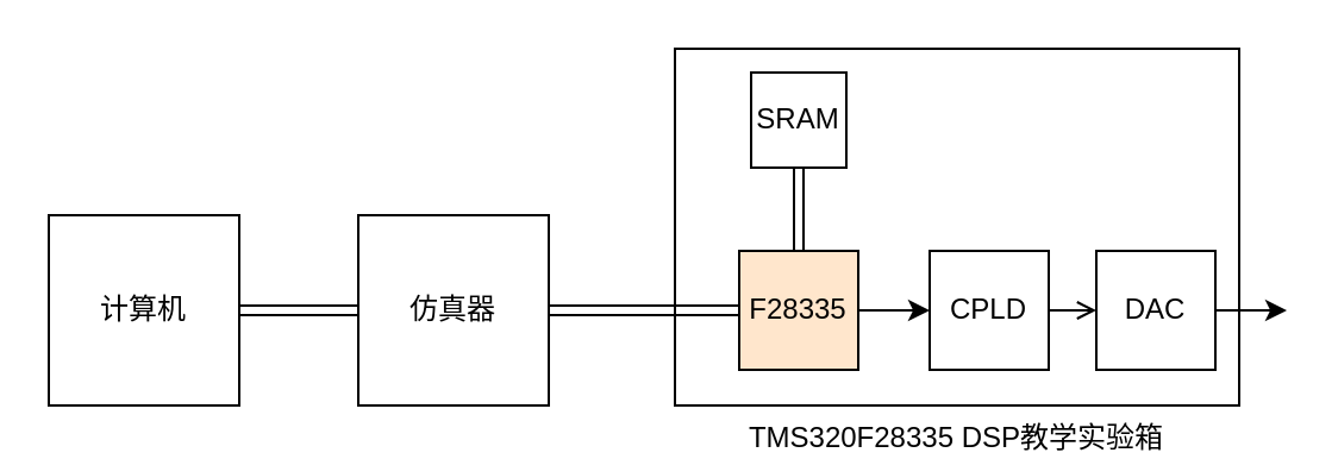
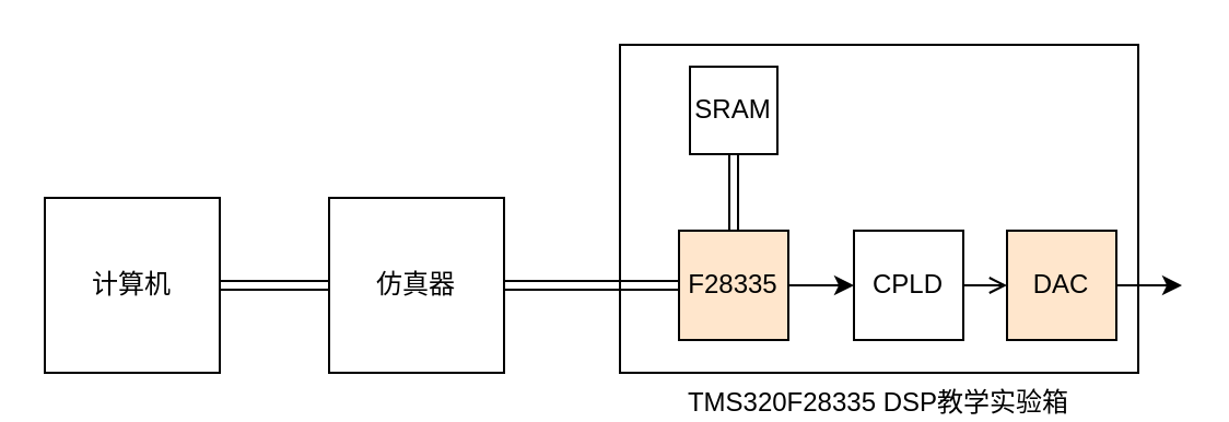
  <mxCell id="0" />
  <mxCell id="1" parent="0" />
  <mxCell id="2" value="" style="edgeStyle=orthogonalEdgeStyle;rounded=0;orthogonalLoop=1;jettySize=auto;html=1;shape=link;" edge="1" parent="1" source="3" target="5"><mxGeometry relative="1" as="geometry" /></mxCell>
  <mxCell id="3" value="计算机" style="whiteSpace=wrap;html=1;aspect=fixed;rounded=0;" vertex="1" parent="1"><mxGeometry x="20" y="90" width="80" height="80" as="geometry" /></mxCell>
  <mxCell id="4" value="" style="edgeStyle=orthogonalEdgeStyle;rounded=0;orthogonalLoop=1;jettySize=auto;html=1;shape=link;" edge="1" parent="1" source="5"><mxGeometry relative="1" as="geometry"><mxPoint x="290" y="130" as="targetPoint" /></mxGeometry></mxCell>
  <mxCell id="5" value="仿真器" style="whiteSpace=wrap;html=1;aspect=fixed;rounded=0;" vertex="1" parent="1"><mxGeometry x="150" y="90" width="80" height="80" as="geometry" /></mxCell>
  <mxCell id="6" value="&lt;div style=&quot;&quot;&gt;&lt;span style=&quot;background-color: initial;&quot;&gt;TMS320F28335 DSP&lt;/span&gt;&lt;span style=&quot;background-color: initial;&quot;&gt;教学实验箱&lt;/span&gt;&lt;/div&gt;" style="whiteSpace=wrap;html=1;align=center;labelPosition=center;verticalLabelPosition=bottom;verticalAlign=top;rounded=0;" vertex="1" parent="1"><mxGeometry x="283" y="20" width="237" height="150" as="geometry" /></mxCell>
  <mxCell id="7" value="" style="edgeStyle=orthogonalEdgeStyle;orthogonalLoop=1;jettySize=auto;html=1;shape=link;" edge="1" parent="1" source="9" target="5"><mxGeometry relative="1" as="geometry" /></mxCell>
  <mxCell id="8" value="" style="edgeStyle=orthogonalEdgeStyle;orthogonalLoop=1;jettySize=auto;html=1;" edge="1" parent="1" source="9" target="11"><mxGeometry relative="1" as="geometry" /></mxCell>
  <mxCell id="9" value="F28335" style="whiteSpace=wrap;html=1;aspect=fixed;rounded=0;fillColor=#ffe6cc;" vertex="1" parent="1"><mxGeometry x="310" y="105" width="50" height="50" as="geometry" /></mxCell>
  <mxCell id="10" value="" style="edgeStyle=orthogonalEdgeStyle;orthogonalLoop=1;jettySize=auto;html=1;endArrow=open;" edge="1" parent="1" source="11" target="13"><mxGeometry relative="1" as="geometry" /></mxCell>
  <mxCell id="11" value="CPLD" style="whiteSpace=wrap;html=1;aspect=fixed;rounded=0;" vertex="1" parent="1"><mxGeometry x="390" y="105" width="50" height="50" as="geometry" /></mxCell>
  <mxCell id="12" value="" style="edgeStyle=orthogonalEdgeStyle;orthogonalLoop=1;jettySize=auto;html=1;" edge="1" parent="1" source="13"><mxGeometry relative="1" as="geometry"><mxPoint x="540" y="130" as="targetPoint" /></mxGeometry></mxCell>
- <mxCell id="13" value="DAC" style="whiteSpace=wrap;html=1;aspect=fixed;" vertex="1" parent="1"><mxGeometry x="460" y="105" width="50" height="50" as="geometry" /></mxCell>
+ <mxCell id="13" value="DAC" style="whiteSpace=wrap;html=1;aspect=fixed;fillColor=#ffe6cc;" vertex="1" parent="1"><mxGeometry x="460" y="105" width="50" height="50" as="geometry" /></mxCell>
  <mxCell id="14" value="" style="edgeStyle=orthogonalEdgeStyle;orthogonalLoop=1;jettySize=auto;html=1;shape=link;" edge="1" parent="1" source="15" target="9"><mxGeometry relative="1" as="geometry" /></mxCell>
  <mxCell id="15" value="SRAM" style="whiteSpace=wrap;html=1;aspect=fixed;" vertex="1" parent="1"><mxGeometry x="315" y="30" width="40" height="40" as="geometry" /></mxCell>
